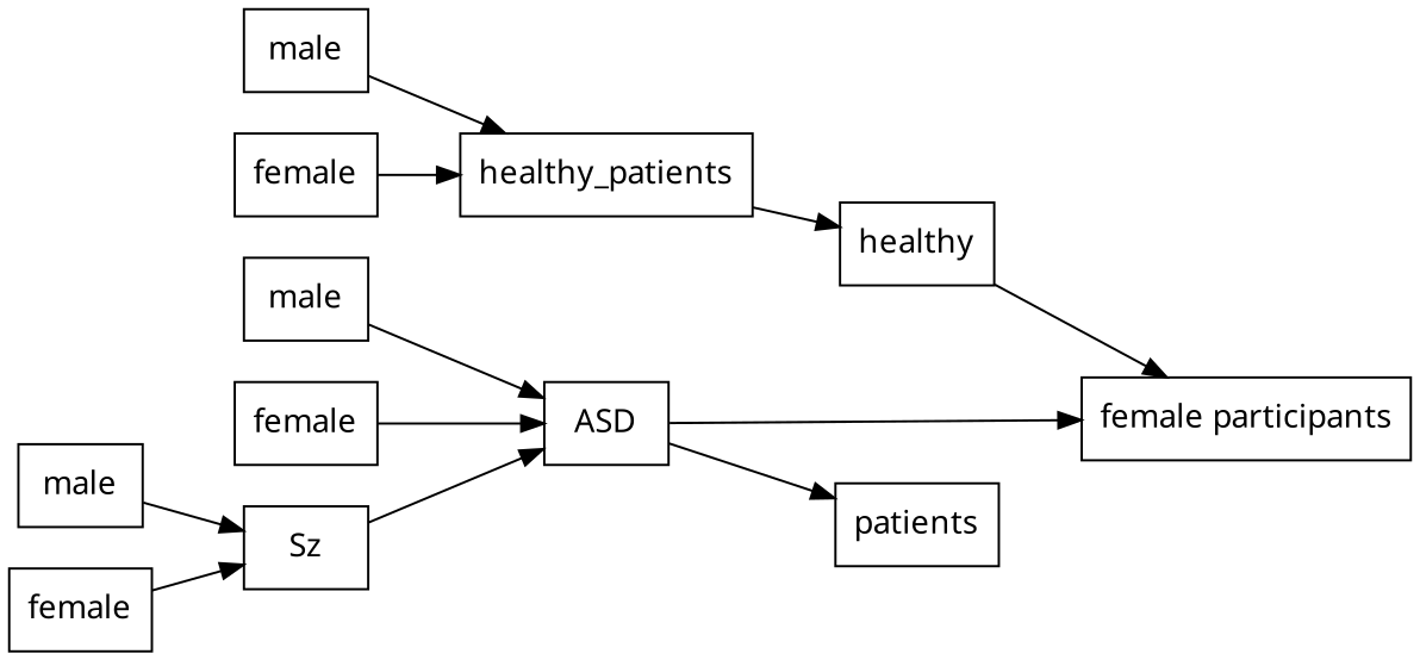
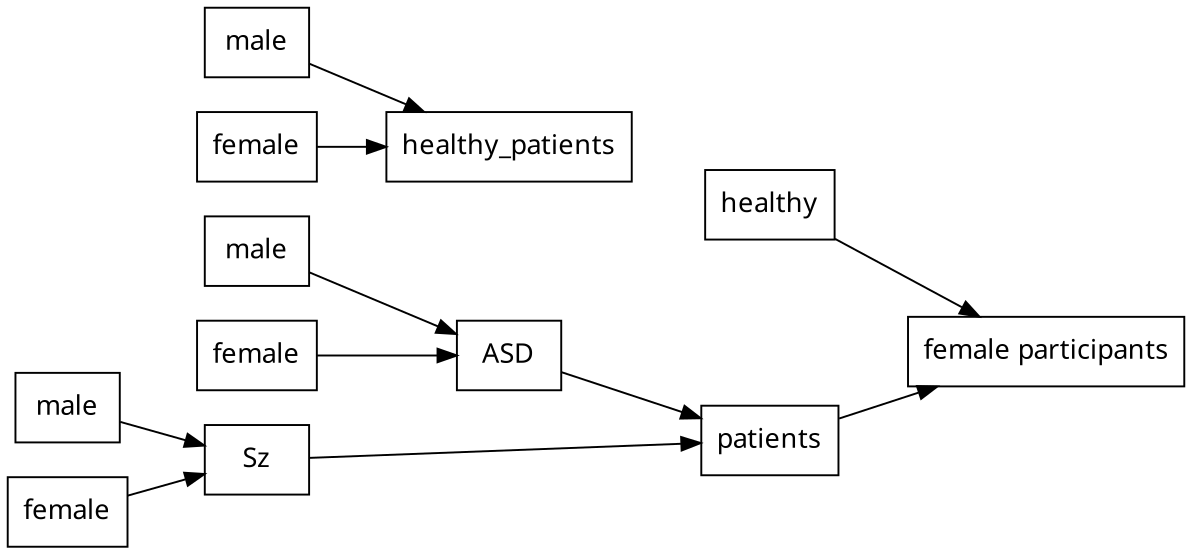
  digraph {
    fontname="Noto Sans"
    rankdir=LR
    node [fontname="Noto Sans" shape=box]
    edge [fontname="Noto Sans"]
    n1 [label="female participants"]
    healthy
    patients
    n4 [label=healthy_patients]
    Sz
    ASD
    n7 [label=male]
    n8 [label=female]
    n9 [label=male]
    n10 [label=female]
    n11 [label=male]
    n12 [label=female]
    healthy -> n1
-   ASD -> n1
-   n4 -> healthy
-   Sz -> ASD
+   patients -> n1
+   Sz -> patients
    ASD -> patients
    n7 -> ASD
    n8 -> ASD
    n9 -> Sz
    n10 -> Sz
    n11 -> n4
    n12 -> n4
  }
